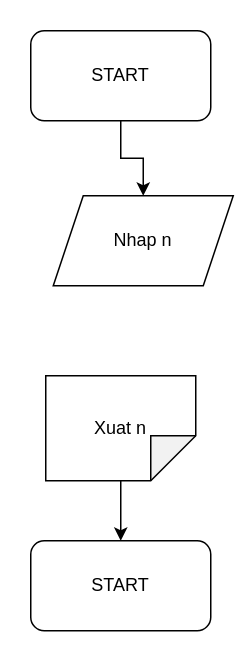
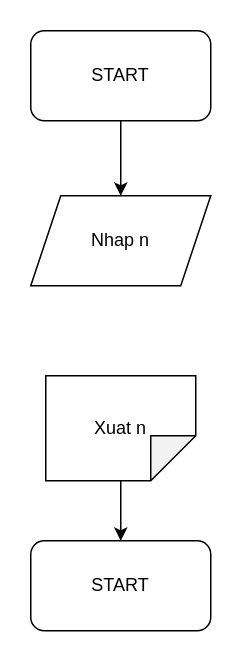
  <mxCell id="0" />
  <mxCell id="1" parent="0" />
  <mxCell id="2" style="edgeStyle=orthogonalEdgeStyle;rounded=0;orthogonalLoop=1;jettySize=auto;html=1;" edge="1" parent="1" source="6" target="3"><mxGeometry relative="1" as="geometry"><mxPoint x="80" y="90" as="sourcePoint" /></mxGeometry></mxCell>
- <mxCell id="3" value="Nhap n" style="shape=parallelogram;perimeter=parallelogramPerimeter;whiteSpace=wrap;html=1;fixedSize=1;strokeWidth=1;" vertex="1" parent="1"><mxGeometry x="35" y="130" width="120" height="60" as="geometry" /></mxCell>
+ <mxCell id="3" value="Nhap n" style="shape=parallelogram;perimeter=parallelogramPerimeter;whiteSpace=wrap;html=1;fixedSize=1;strokeWidth=1;" vertex="1" parent="1"><mxGeometry y="130" width="120" height="60" as="geometry" x="20" /></mxCell>
  <mxCell id="4" style="edgeStyle=orthogonalEdgeStyle;rounded=0;orthogonalLoop=1;jettySize=auto;html=1;entryX=0.5;entryY=0;entryDx=0;entryDy=0;" edge="1" parent="1" source="5" target="7"><mxGeometry relative="1" as="geometry" /></mxCell>
  <mxCell id="5" value="Xuat n" style="shape=note;whiteSpace=wrap;html=1;backgroundOutline=1;darkOpacity=0.05;rotation=90;horizontal=0;" vertex="1" parent="1"><mxGeometry x="45" y="235" width="70" height="100" as="geometry" /></mxCell>
  <mxCell id="6" value="START" style="rounded=1;whiteSpace=wrap;html=1;" vertex="1" parent="1"><mxGeometry y="20" width="120" height="60" as="geometry" x="20" /></mxCell>
  <mxCell id="7" value="START" style="rounded=1;whiteSpace=wrap;html=1;" vertex="1" parent="1"><mxGeometry y="360" width="120" height="60" as="geometry" x="20" /></mxCell>
